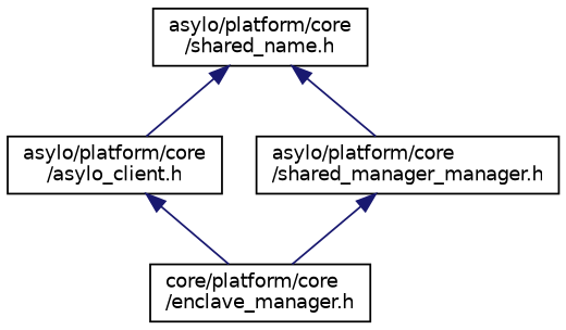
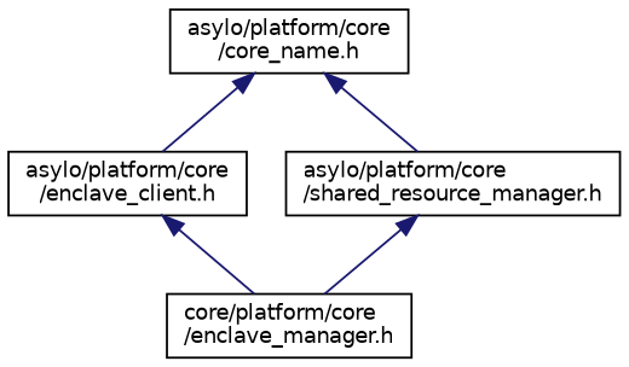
  digraph {
    node [color=black fillcolor=white fontname=Helvetica fontsize=10 shape=record style=filled]
    edge [color=midnightblue dir=back fontname=Helvetica fontsize=10 labelfontname=Helvetica labelfontsize=10 style=solid]
-   n1 [height=0.2 label="asylo/platform/core\l/shared_name.h" width=0.4]
-   n2 [height=0.2 label="asylo/platform/core\l/asylo_client.h" width=0.4]
-   n3 [height=0.2 label="asylo/platform/core\l/shared_manager_manager.h" width=0.4]
+   n1 [height=0.2 label="asylo/platform/core\l/core_name.h" width=0.4]
+   n2 [height=0.2 label="asylo/platform/core\l/enclave_client.h" width=0.4]
+   n3 [height=0.2 label="asylo/platform/core\l/shared_resource_manager.h" width=0.4]
    n4 [height=0.2 label="core/platform/core\l/enclave_manager.h" width=0.4]
    n1 -> n2
    n1 -> n3
    n2 -> n4
    n3 -> n4
  }
